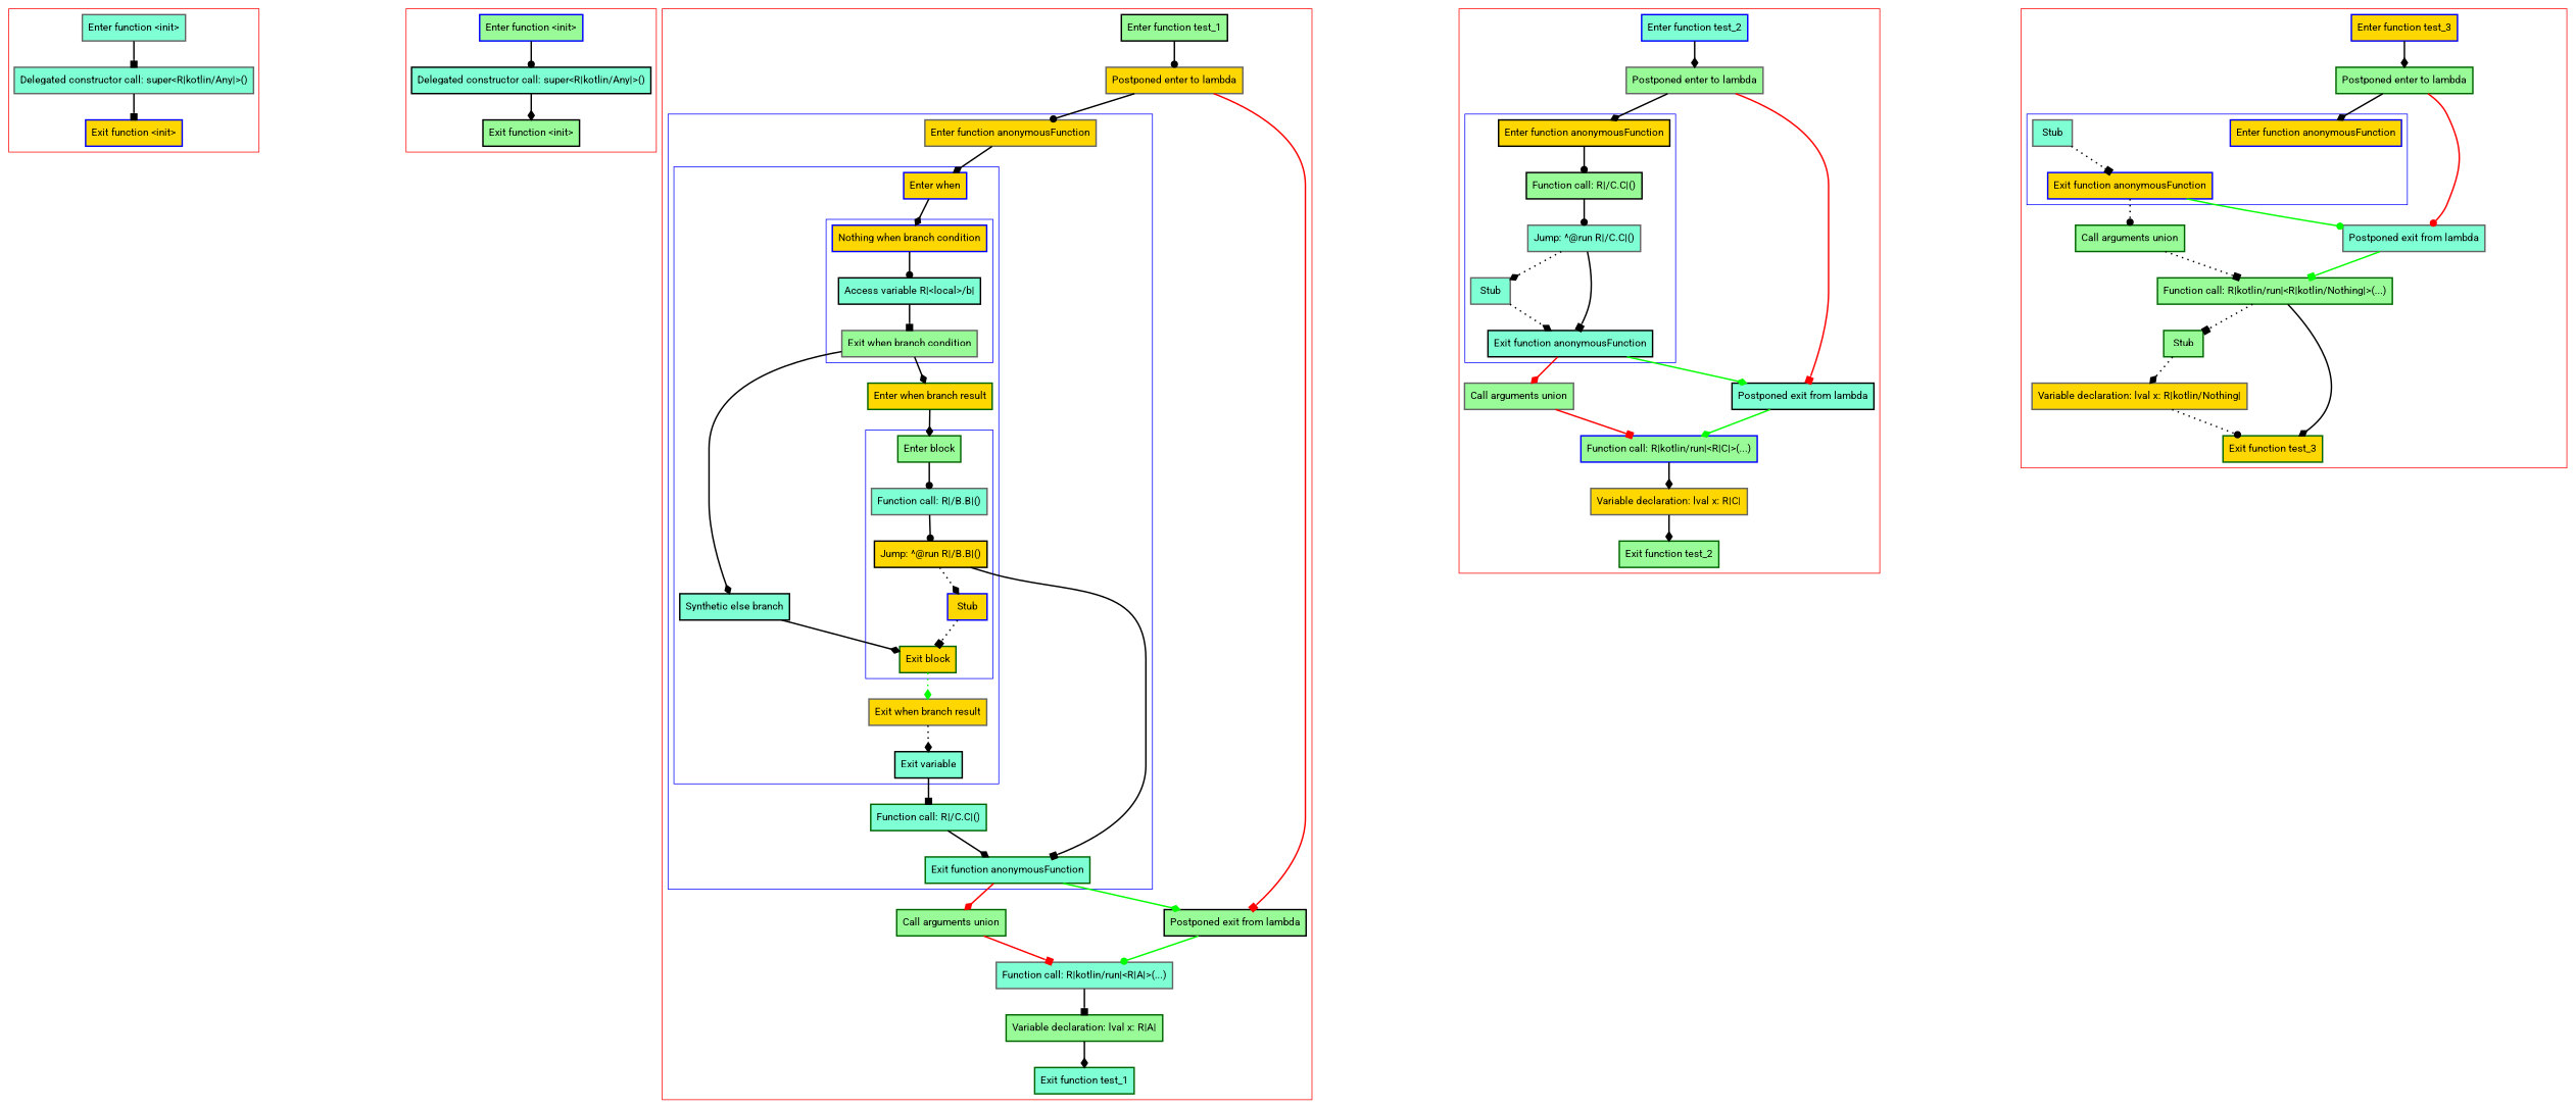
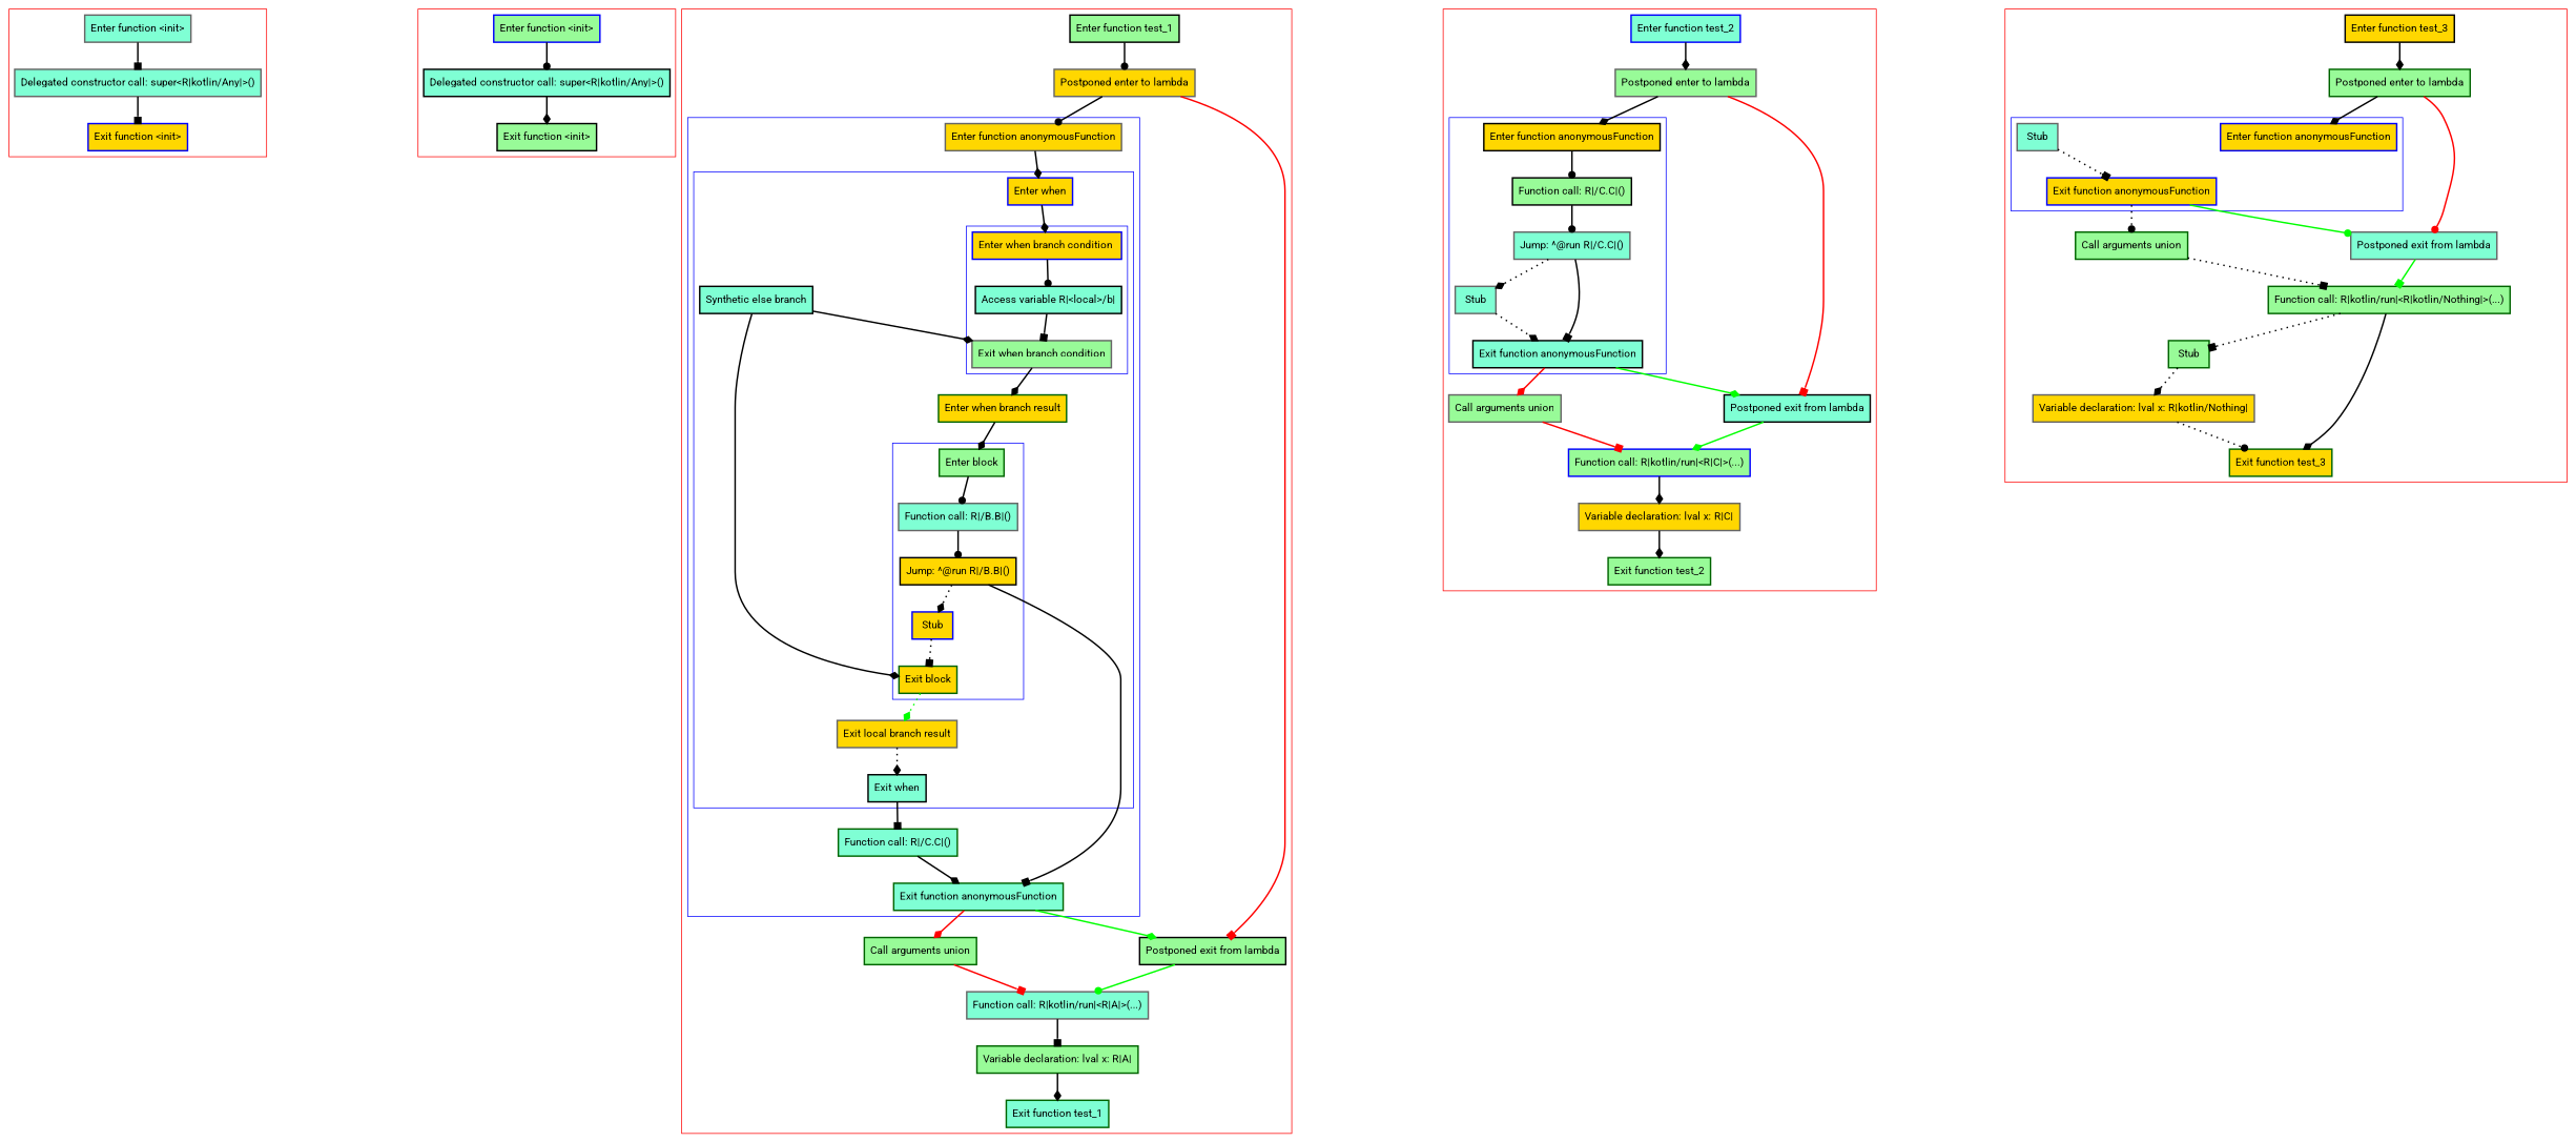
  digraph {
    fontname=Roboto
    nodesep=3
    node [color=gray40 fillcolor=aquamarine fontname=Roboto penwidth=2 shape=box style=filled]
    edge [arrowhead=diamond fontname=Roboto penwidth=2]
    n1 [label="Enter function <init>"]
    n2 [label="Delegated constructor call: super<R|kotlin/Any|>()"]
    n3 [color=blue fillcolor=gold label="Exit function <init>"]
    n4 [color=blue fillcolor=palegreen label="Enter function <init>"]
    n5 [color=black label="Delegated constructor call: super<R|kotlin/Any|>()"]
    n6 [color=black fillcolor=palegreen label="Exit function <init>"]
-   n7 [color=blue fillcolor=gold label="Nothing when branch condition"]
+   n7 [color=blue fillcolor=gold label="Enter when branch condition "]
    n8 [color=black label="Access variable R|<local>/b|"]
    n9 [fillcolor=palegreen label="Exit when branch condition"]
    n10 [color=darkgreen fillcolor=palegreen label="Enter block"]
    n11 [label="Function call: R|/B.B|()"]
    n12 [color=black fillcolor=gold label="Jump: ^@run R|/B.B|()"]
    n13 [color=blue fillcolor=gold label=Stub]
    n14 [color=darkgreen fillcolor=gold label="Exit block"]
    n15 [color=blue fillcolor=gold label="Enter when"]
    n16 [color=black label="Synthetic else branch"]
    n17 [color=darkgreen fillcolor=gold label="Enter when branch result"]
-   n18 [fillcolor=gold label="Exit when branch result"]
-   n19 [color=black label="Exit variable"]
+   n18 [fillcolor=gold label="Exit local branch result"]
+   n19 [color=black label="Exit when"]
    n20 [fillcolor=gold label="Enter function anonymousFunction"]
    n21 [color=darkgreen label="Function call: R|/C.C|()"]
    n22 [color=darkgreen label="Exit function anonymousFunction"]
    n23 [color=black fillcolor=palegreen label="Enter function test_1"]
    n24 [fillcolor=gold label="Postponed enter to lambda"]
    n25 [color=darkgreen fillcolor=palegreen label="Call arguments union"]
    n26 [color=black fillcolor=palegreen label="Postponed exit from lambda"]
    n27 [label="Function call: R|kotlin/run|<R|A|>(...)"]
    n28 [color=darkgreen fillcolor=palegreen label="Variable declaration: lval x: R|A|"]
    n29 [color=darkgreen label="Exit function test_1"]
    n30 [color=black fillcolor=gold label="Enter function anonymousFunction"]
    n31 [color=black fillcolor=palegreen label="Function call: R|/C.C|()"]
    n32 [label="Jump: ^@run R|/C.C|()"]
    n33 [label=Stub]
    n34 [color=black label="Exit function anonymousFunction"]
    n35 [color=blue label="Enter function test_2"]
    n36 [fillcolor=palegreen label="Postponed enter to lambda"]
    n37 [fillcolor=palegreen label="Call arguments union"]
    n38 [color=black label="Postponed exit from lambda"]
    n39 [color=blue fillcolor=palegreen label="Function call: R|kotlin/run|<R|C|>(...)"]
    n40 [fillcolor=gold label="Variable declaration: lval x: R|C|"]
    n41 [color=darkgreen fillcolor=palegreen label="Exit function test_2"]
    n42 [color=blue fillcolor=gold label="Enter function anonymousFunction"]
    n43 [label=Stub]
    n44 [color=blue fillcolor=gold label="Exit function anonymousFunction"]
-   n45 [color=blue fillcolor=gold label="Enter function test_3"]
+   n45 [color=black fillcolor=gold label="Enter function test_3"]
    n46 [color=darkgreen fillcolor=palegreen label="Postponed enter to lambda"]
    n47 [color=darkgreen fillcolor=palegreen label="Call arguments union"]
    n48 [label="Postponed exit from lambda"]
    n49 [color=darkgreen fillcolor=palegreen label="Function call: R|kotlin/run|<R|kotlin/Nothing|>(...)"]
    n50 [color=darkgreen fillcolor=palegreen label=Stub]
    n51 [fillcolor=gold label="Variable declaration: lval x: R|kotlin/Nothing|"]
    n52 [color=darkgreen fillcolor=gold label="Exit function test_3"]
    subgraph cluster_1 {
      color=red
      n1
      n2
      n3
    }
    subgraph cluster_2 {
      color=red
      n4
      n5
      n6
    }
    subgraph cluster_3 {
      color=red
      n23
      n24
      n25
      n26
      n27
      n28
      n29
      subgraph cluster_4 {
        color=blue
        n20
        n21
        n22
        subgraph cluster_5 {
          color=blue
          n15
          n16
          n17
          n18
          n19
          subgraph cluster_6 {
            color=blue
            n7
            n8
            n9
          }
          subgraph cluster_7 {
            color=blue
            n10
            n11
            n12
            n13
            n14
          }
        }
      }
    }
    subgraph cluster_8 {
      color=red
      n35
      n36
      n37
      n38
      n39
      n40
      n41
      subgraph cluster_9 {
        color=blue
        n30
        n31
        n32
        n33
        n34
      }
    }
    subgraph cluster_10 {
      color=red
      n45
      n46
      n47
      n48
      n49
      n50
      n51
      n52
      subgraph cluster_11 {
        color=blue
        n42
        n43
        n44
      }
    }
    n1 -> n2 [arrowhead=box]
    n2 -> n3 [arrowhead=box]
    n4 -> n5 [arrowhead=dot]
    n5 -> n6
    n7 -> n8 [arrowhead=dot]
    n8 -> n9 [arrowhead=box]
-   n9 -> n16
+   n16 -> n9
    n9 -> n17
    n10 -> n11 [arrowhead=dot]
    n11 -> n12 [arrowhead=dot]
    n12 -> n13 [style=dotted]
    n12 -> n22 [arrowhead=box]
    n13 -> n14 [arrowhead=box style=dotted]
    n14 -> n18 [color=green style=dotted]
    n15 -> n7
    n16 -> n14
    n17 -> n10
    n18 -> n19 [style=dotted]
    n19 -> n21 [arrowhead=box]
    n20 -> n15
    n21 -> n22
    n22 -> n25 [color=red]
    n22 -> n26 [color=green]
    n23 -> n24 [arrowhead=dot]
    n24 -> n20 [arrowhead=dot]
    n24 -> n26 [arrowhead=box color=red]
    n25 -> n27 [arrowhead=box color=red]
    n26 -> n27 [arrowhead=dot color=green]
    n27 -> n28 [arrowhead=box]
    n28 -> n29
    n30 -> n31 [arrowhead=dot]
    n31 -> n32 [arrowhead=dot]
    n32 -> n33 [style=dotted]
    n32 -> n34 [arrowhead=box]
    n33 -> n34 [style=dotted]
    n34 -> n37 [color=red]
    n34 -> n38 [color=green]
    n35 -> n36
    n36 -> n30
    n36 -> n38 [arrowhead=box color=red]
    n37 -> n39 [arrowhead=box color=red]
    n38 -> n39 [color=green]
    n39 -> n40
    n40 -> n41
    n43 -> n44 [arrowhead=box style=dotted]
    n44 -> n47 [arrowhead=dot style=dotted]
    n44 -> n48 [arrowhead=dot color=green]
    n45 -> n46
    n46 -> n42
    n46 -> n48 [arrowhead=dot color=red]
    n47 -> n49 [arrowhead=box style=dotted]
    n48 -> n49 [arrowhead=box color=green]
    n49 -> n50 [arrowhead=box style=dotted]
    n49 -> n52 [style=solid]
    n50 -> n51 [style=dotted]
    n51 -> n52 [arrowhead=dot style=dotted]
  }
